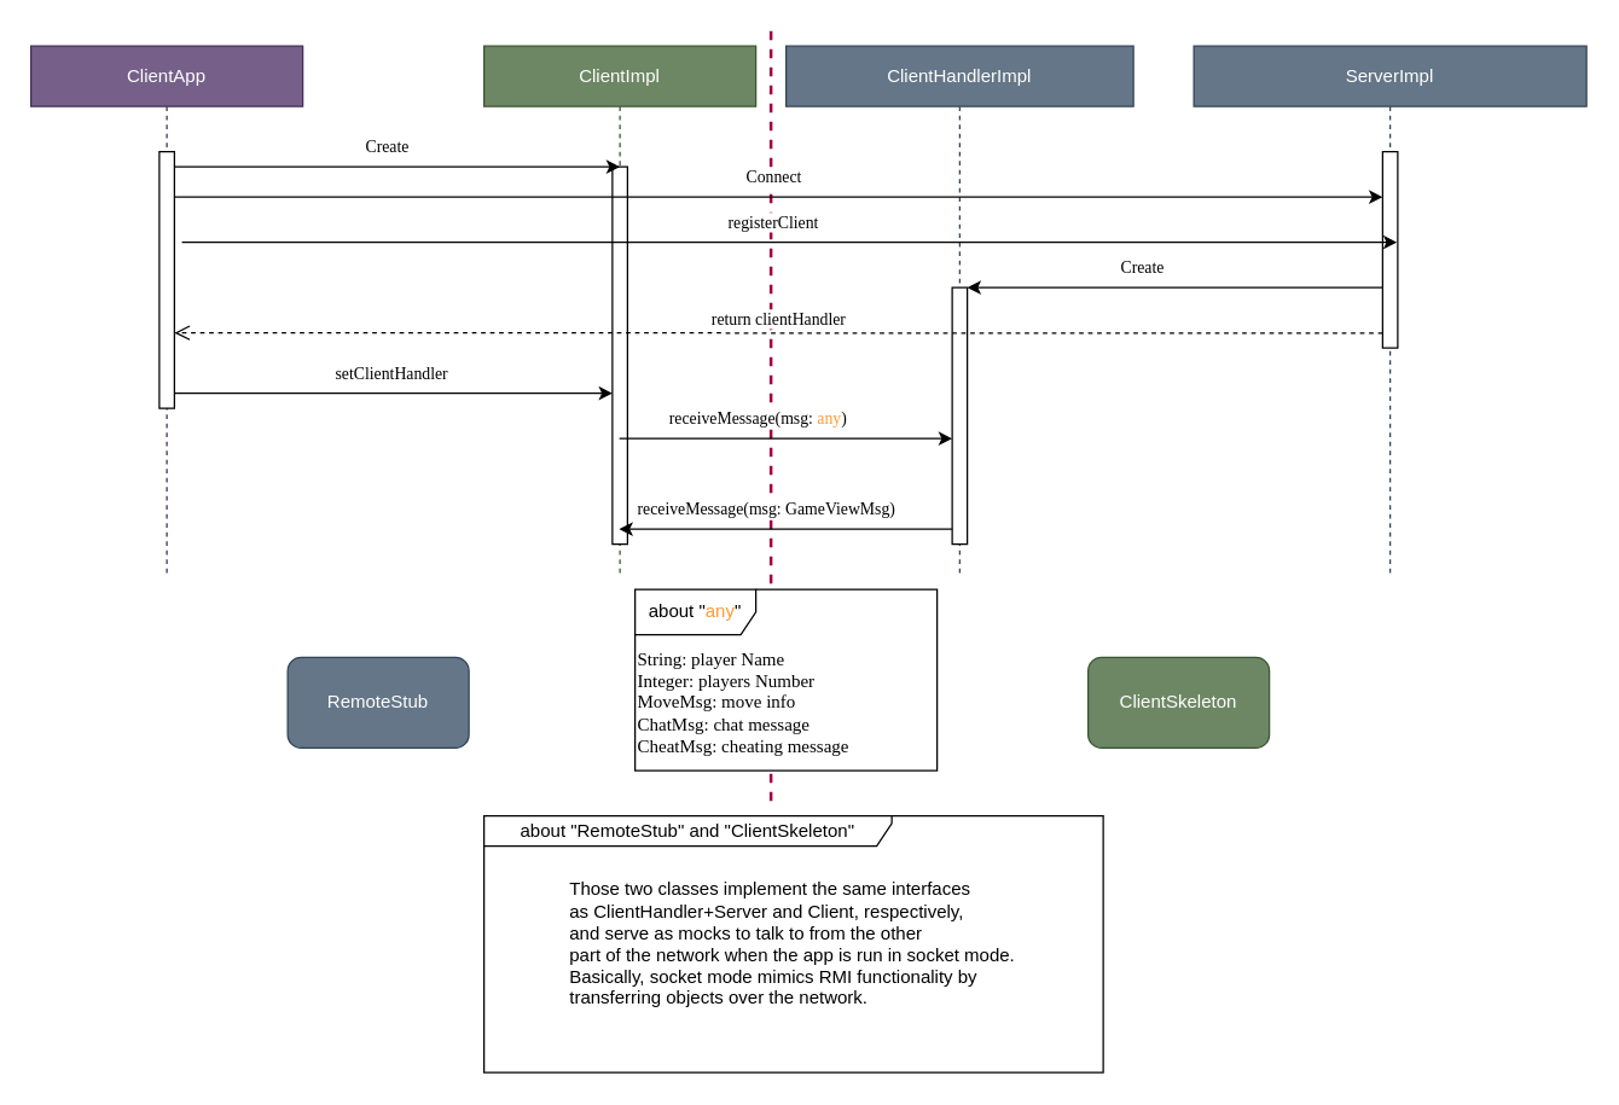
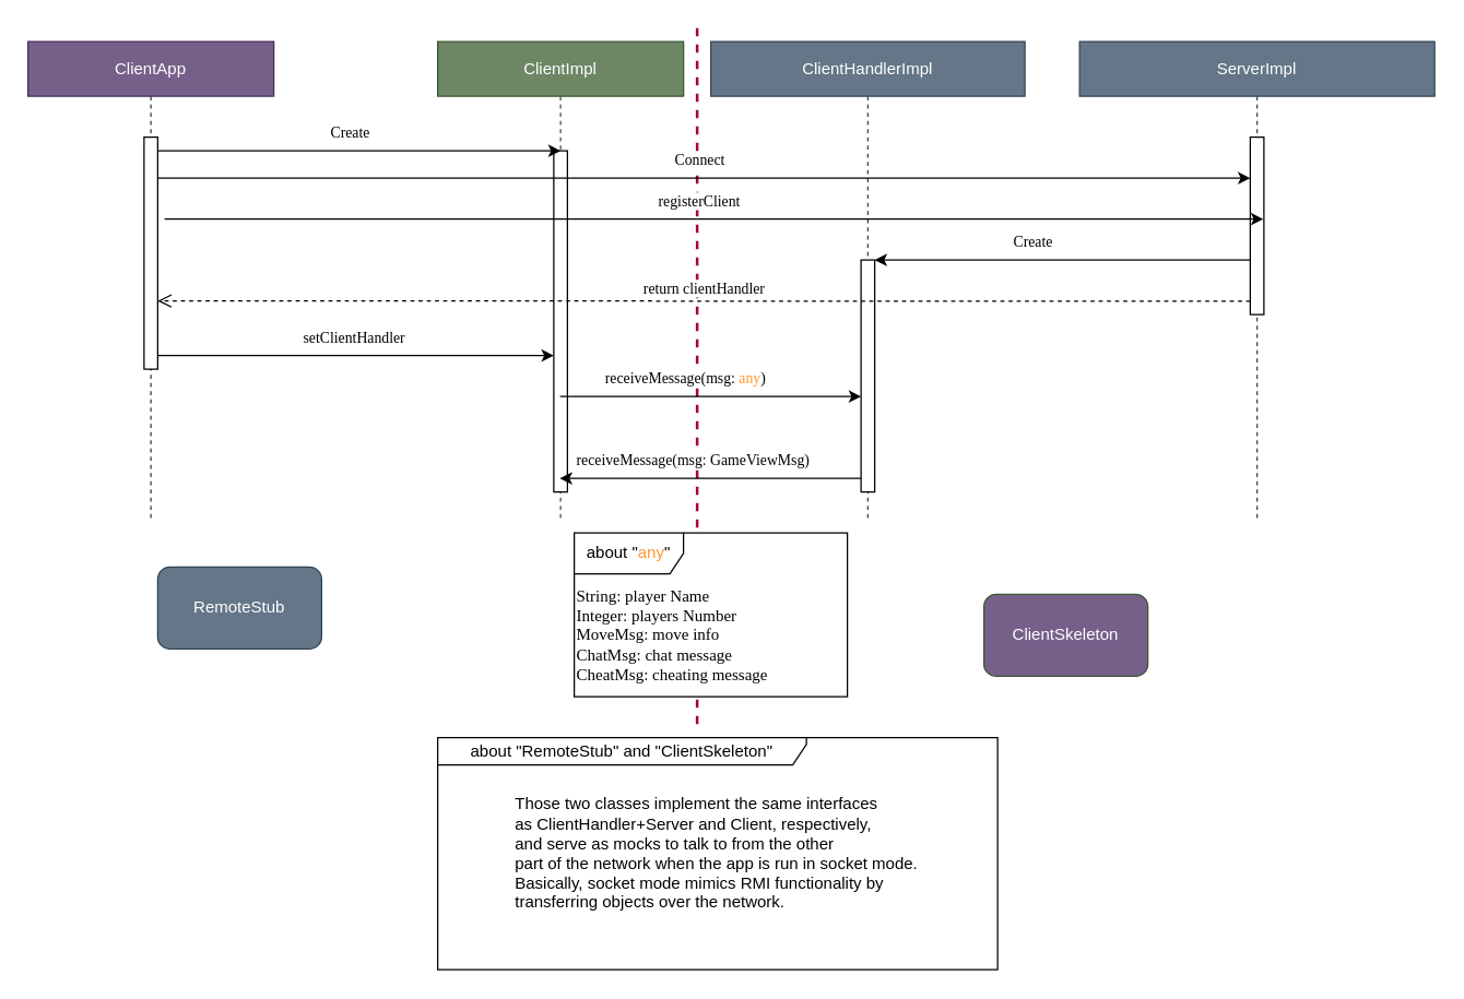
  <mxCell id="0" />
  <mxCell id="1" parent="0" />
  <mxCell id="2" value="" style="endArrow=none;dashed=1;html=1;strokeWidth=2;rounded=0;fillColor=#d80073;strokeColor=#A50040;" parent="1" edge="1"><mxGeometry width="50" height="50" relative="1" as="geometry"><mxPoint x="510" y="530" as="sourcePoint" /><mxPoint x="510" y="20" as="targetPoint" /></mxGeometry></mxCell>
  <mxCell id="3" value="ClientImpl" style="shape=umlLifeline;perimeter=lifelinePerimeter;whiteSpace=wrap;html=1;container=1;dropTarget=0;collapsible=0;recursiveResize=0;outlineConnect=0;portConstraint=eastwest;newEdgeStyle={&quot;edgeStyle&quot;:&quot;elbowEdgeStyle&quot;,&quot;elbow&quot;:&quot;vertical&quot;,&quot;curved&quot;:0,&quot;rounded&quot;:0};fillColor=#6d8764;fontColor=#ffffff;strokeColor=#3A5431;" parent="1" vertex="1"><mxGeometry x="320" y="30" width="180" height="350" as="geometry" /></mxCell>
  <mxCell id="4" value="" style="html=1;points=[];perimeter=orthogonalPerimeter;outlineConnect=0;targetShapes=umlLifeline;portConstraint=eastwest;newEdgeStyle={&quot;edgeStyle&quot;:&quot;elbowEdgeStyle&quot;,&quot;elbow&quot;:&quot;vertical&quot;,&quot;curved&quot;:0,&quot;rounded&quot;:0};" parent="3" vertex="1"><mxGeometry x="85" y="80" width="10" height="250" as="geometry" /></mxCell>
  <mxCell id="5" value="&lt;div&gt;ClientHandlerImpl&lt;/div&gt;" style="shape=umlLifeline;perimeter=lifelinePerimeter;whiteSpace=wrap;html=1;container=1;dropTarget=0;collapsible=0;recursiveResize=0;outlineConnect=0;portConstraint=eastwest;newEdgeStyle={&quot;edgeStyle&quot;:&quot;elbowEdgeStyle&quot;,&quot;elbow&quot;:&quot;vertical&quot;,&quot;curved&quot;:0,&quot;rounded&quot;:0};fillColor=#647687;fontColor=#ffffff;strokeColor=#314354;" parent="1" vertex="1"><mxGeometry x="520" y="30" width="230" height="350" as="geometry" /></mxCell>
  <mxCell id="6" value="" style="html=1;points=[];perimeter=orthogonalPerimeter;outlineConnect=0;targetShapes=umlLifeline;portConstraint=eastwest;newEdgeStyle={&quot;edgeStyle&quot;:&quot;elbowEdgeStyle&quot;,&quot;elbow&quot;:&quot;vertical&quot;,&quot;curved&quot;:0,&quot;rounded&quot;:0};" parent="5" vertex="1"><mxGeometry x="110" y="160" width="10" height="170" as="geometry" /></mxCell>
  <mxCell id="7" value="&lt;div&gt;ServerImpl&lt;br&gt;&lt;/div&gt;" style="shape=umlLifeline;perimeter=lifelinePerimeter;whiteSpace=wrap;html=1;container=1;dropTarget=0;collapsible=0;recursiveResize=0;outlineConnect=0;portConstraint=eastwest;newEdgeStyle={&quot;edgeStyle&quot;:&quot;elbowEdgeStyle&quot;,&quot;elbow&quot;:&quot;vertical&quot;,&quot;curved&quot;:0,&quot;rounded&quot;:0};fillColor=#647687;fontColor=#ffffff;strokeColor=#314354;" parent="1" vertex="1"><mxGeometry x="790" y="30" width="260" height="350" as="geometry" /></mxCell>
  <mxCell id="8" value="" style="html=1;points=[];perimeter=orthogonalPerimeter;outlineConnect=0;targetShapes=umlLifeline;portConstraint=eastwest;newEdgeStyle={&quot;edgeStyle&quot;:&quot;elbowEdgeStyle&quot;,&quot;elbow&quot;:&quot;vertical&quot;,&quot;curved&quot;:0,&quot;rounded&quot;:0};" parent="7" vertex="1"><mxGeometry x="125" y="70" width="10" height="130" as="geometry" /></mxCell>
  <mxCell id="9" value="" style="endArrow=classic;html=1;rounded=0;verticalAlign=top;" parent="1" edge="1"><mxGeometry width="50" height="50" relative="1" as="geometry"><mxPoint x="115" y="110" as="sourcePoint" /><mxPoint x="410" y="110" as="targetPoint" /></mxGeometry></mxCell>
  <mxCell id="10" value="&lt;div&gt;Create&lt;/div&gt;" style="edgeLabel;html=1;align=left;verticalAlign=bottom;resizable=0;points=[];horizontal=1;labelBackgroundColor=default;spacingTop=0;spacingBottom=5;fontFamily=Lucida Console;" parent="9" vertex="1" connectable="0"><mxGeometry x="-0.083" y="-3" relative="1" as="geometry"><mxPoint x="-10" y="-3" as="offset" /></mxGeometry></mxCell>
  <mxCell id="11" value="&lt;div&gt;ClientApp&lt;/div&gt;" style="shape=umlLifeline;perimeter=lifelinePerimeter;whiteSpace=wrap;html=1;container=1;dropTarget=0;collapsible=0;recursiveResize=0;outlineConnect=0;portConstraint=eastwest;newEdgeStyle={&quot;edgeStyle&quot;:&quot;elbowEdgeStyle&quot;,&quot;elbow&quot;:&quot;vertical&quot;,&quot;curved&quot;:0,&quot;rounded&quot;:0};fillColor=#76608a;fontColor=#ffffff;strokeColor=#432D57;" parent="1" vertex="1"><mxGeometry x="20" y="30" width="180" height="350" as="geometry" /></mxCell>
  <mxCell id="12" value="" style="html=1;points=[];perimeter=orthogonalPerimeter;outlineConnect=0;targetShapes=umlLifeline;portConstraint=eastwest;newEdgeStyle={&quot;edgeStyle&quot;:&quot;elbowEdgeStyle&quot;,&quot;elbow&quot;:&quot;vertical&quot;,&quot;curved&quot;:0,&quot;rounded&quot;:0};" parent="11" vertex="1"><mxGeometry x="85" y="70" width="10" height="170" as="geometry" /></mxCell>
  <mxCell id="13" value="" style="endArrow=classic;html=1;rounded=0;verticalAlign=top;" parent="1" target="8" edge="1"><mxGeometry width="50" height="50" relative="1" as="geometry"><mxPoint x="115" y="130" as="sourcePoint" /><mxPoint x="915" y="130" as="targetPoint" /></mxGeometry></mxCell>
  <mxCell id="14" value="&lt;div&gt;Connect&lt;/div&gt;" style="edgeLabel;html=1;align=left;verticalAlign=bottom;resizable=0;points=[];horizontal=1;labelBackgroundColor=default;spacingTop=0;spacingBottom=5;fontFamily=Lucida Console;" parent="13" vertex="1" connectable="0"><mxGeometry x="-0.083" y="-3" relative="1" as="geometry"><mxPoint x="10" y="-3" as="offset" /></mxGeometry></mxCell>
  <mxCell id="15" value="" style="endArrow=classic;html=1;rounded=0;verticalAlign=top;" parent="1" edge="1"><mxGeometry width="50" height="50" relative="1" as="geometry"><mxPoint x="120" y="160" as="sourcePoint" /><mxPoint x="924.5" y="160" as="targetPoint" /></mxGeometry></mxCell>
  <mxCell id="16" value="&lt;div&gt;registerClient&lt;/div&gt;" style="edgeLabel;html=1;align=left;verticalAlign=bottom;resizable=0;points=[];horizontal=1;labelBackgroundColor=default;spacingTop=0;spacingBottom=5;fontFamily=Lucida Console;" parent="15" vertex="1" connectable="0"><mxGeometry x="-0.083" y="-3" relative="1" as="geometry"><mxPoint x="-9" y="-3" as="offset" /></mxGeometry></mxCell>
  <mxCell id="17" value="&lt;div&gt;return clientHandler&lt;/div&gt;" style="html=1;verticalAlign=bottom;endArrow=open;dashed=1;endSize=8;edgeStyle=elbowEdgeStyle;elbow=vertical;curved=0;rounded=0;fontFamily=Lucida Console;" parent="1" edge="1"><mxGeometry relative="1" as="geometry"><mxPoint x="915" y="220.223" as="sourcePoint" /><mxPoint x="115" y="220.223" as="targetPoint" /></mxGeometry></mxCell>
  <mxCell id="18" value="" style="endArrow=classic;html=1;rounded=0;verticalAlign=top;" parent="1" edge="1"><mxGeometry width="50" height="50" relative="1" as="geometry"><mxPoint x="915" y="190" as="sourcePoint" /><mxPoint x="640" y="190" as="targetPoint" /></mxGeometry></mxCell>
  <mxCell id="19" value="&lt;div&gt;Create&lt;/div&gt;" style="edgeLabel;html=1;align=left;verticalAlign=bottom;resizable=0;points=[];horizontal=1;labelBackgroundColor=default;spacingTop=0;spacingBottom=5;fontFamily=Lucida Console;" parent="18" vertex="1" connectable="0"><mxGeometry x="-0.083" y="-3" relative="1" as="geometry"><mxPoint x="-49" y="3" as="offset" /></mxGeometry></mxCell>
  <mxCell id="20" value="" style="endArrow=classic;html=1;rounded=0;verticalAlign=top;" parent="1" edge="1"><mxGeometry width="50" height="50" relative="1" as="geometry"><mxPoint x="115" y="260" as="sourcePoint" /><mxPoint x="405" y="260" as="targetPoint" /></mxGeometry></mxCell>
  <mxCell id="21" value="&lt;div&gt;setClientHandler&lt;/div&gt;" style="edgeLabel;html=1;align=left;verticalAlign=bottom;resizable=0;points=[];horizontal=1;labelBackgroundColor=default;spacingTop=0;spacingBottom=5;fontFamily=Lucida Console;" parent="20" vertex="1" connectable="0"><mxGeometry x="-0.083" y="-3" relative="1" as="geometry"><mxPoint x="-28" y="-3" as="offset" /></mxGeometry></mxCell>
  <mxCell id="22" value="" style="endArrow=classic;html=1;rounded=0;verticalAlign=top;" parent="1" edge="1"><mxGeometry width="50" height="50" relative="1" as="geometry"><mxPoint x="409.63" y="290" as="sourcePoint" /><mxPoint x="630" y="290" as="targetPoint" /></mxGeometry></mxCell>
  <mxCell id="23" value="&lt;div&gt;receiveMessage(msg: &lt;font color=&quot;#ff9933&quot;&gt;any&lt;/font&gt;)&lt;/div&gt;" style="edgeLabel;html=1;align=left;verticalAlign=bottom;resizable=0;points=[];horizontal=1;labelBackgroundColor=default;spacingTop=0;spacingBottom=5;fontFamily=Lucida Console;" parent="22" vertex="1" connectable="0"><mxGeometry x="-0.083" y="-3" relative="1" as="geometry"><mxPoint x="-70" y="-3" as="offset" /></mxGeometry></mxCell>
  <mxCell id="24" value="" style="endArrow=classic;html=1;rounded=0;verticalAlign=top;" parent="1" source="6" target="3" edge="1"><mxGeometry width="50" height="50" relative="1" as="geometry"><mxPoint x="430" y="370" as="sourcePoint" /><mxPoint x="650.37" y="370" as="targetPoint" /><Array as="points"><mxPoint x="480" y="350" /></Array></mxGeometry></mxCell>
  <mxCell id="25" value="&lt;div&gt;receiveMessage(msg: GameViewMsg)&lt;/div&gt;" style="edgeLabel;html=1;align=left;verticalAlign=bottom;resizable=0;points=[];horizontal=1;labelBackgroundColor=default;spacingTop=0;spacingBottom=5;fontFamily=Lucida Console;" parent="24" vertex="1" connectable="0"><mxGeometry x="-0.083" y="-3" relative="1" as="geometry"><mxPoint x="-109" y="3" as="offset" /></mxGeometry></mxCell>
  <mxCell id="26" value="about &quot;&lt;font color=&quot;#ff9933&quot;&gt;any&lt;/font&gt;&quot;" style="shape=umlFrame;whiteSpace=wrap;html=1;pointerEvents=0;width=80;height=30;fillColor=default;shadow=0;gradientColor=none;swimlaneFillColor=default;" parent="1" vertex="1"><mxGeometry x="420" y="390" width="200" height="120" as="geometry" /></mxCell>
  <mxCell id="27" value="&lt;div align=&quot;left&quot;&gt;&lt;font face=&quot;Lucida Console&quot;&gt;String: player Name&lt;br&gt;Integer: players Number&lt;/font&gt;&lt;/div&gt;&lt;div align=&quot;left&quot;&gt;&lt;font face=&quot;Lucida Console&quot;&gt;MoveMsg: move info&lt;br&gt;&lt;/font&gt;&lt;/div&gt;&lt;div align=&quot;left&quot;&gt;&lt;font face=&quot;Lucida Console&quot;&gt;ChatMsg: chat message&lt;/font&gt;&lt;/div&gt;&lt;div align=&quot;left&quot;&gt;&lt;font face=&quot;Lucida Console&quot;&gt;CheatMsg: cheating message&lt;/font&gt;&lt;/div&gt;" style="text;html=1;align=left;verticalAlign=middle;resizable=0;points=[];autosize=1;strokeColor=none;fillColor=none;" parent="1" vertex="1"><mxGeometry x="420" y="420" width="210" height="90" as="geometry" /></mxCell>
- <mxCell id="28" value="RemoteStub" style="rounded=1;whiteSpace=wrap;html=1;fillColor=#647687;fontColor=#ffffff;strokeColor=#314354;" vertex="1" parent="1"><mxGeometry x="190" y="435" width="120" height="60" as="geometry" /></mxCell>
- <mxCell id="29" value="&lt;div&gt;ClientSkeleton&lt;/div&gt;" style="rounded=1;whiteSpace=wrap;html=1;fillColor=#6d8764;fontColor=#ffffff;strokeColor=#3A5431;" vertex="1" parent="1"><mxGeometry x="720" y="435" width="120" height="60" as="geometry" /></mxCell>
+ <mxCell id="28" value="RemoteStub" style="rounded=1;whiteSpace=wrap;html=1;fillColor=#647687;fontColor=#ffffff;strokeColor=#314354;" vertex="1" parent="1"><mxGeometry x="115" y="415" width="120" height="60" as="geometry" /></mxCell>
+ <mxCell id="29" value="&lt;div&gt;ClientSkeleton&lt;/div&gt;" style="rounded=1;whiteSpace=wrap;html=1;fillColor=#76608a;fontColor=#ffffff;strokeColor=#3A5431;" vertex="1" parent="1"><mxGeometry x="720" y="435" width="120" height="60" as="geometry" /></mxCell>
  <mxCell id="30" value="&lt;div&gt;about &quot;RemoteStub&quot; and &quot;ClientSkeleton&quot;&lt;/div&gt;" style="shape=umlFrame;whiteSpace=wrap;html=1;pointerEvents=0;width=270;height=20;fillColor=default;shadow=0;gradientColor=none;swimlaneFillColor=default;" vertex="1" parent="1"><mxGeometry x="320" y="540" width="410" height="170" as="geometry" /></mxCell>
  <mxCell id="31" value="&lt;div&gt;Those two classes implement the same interfaces&lt;/div&gt;&lt;div&gt;as ClientHandler+Server and Client, respectively,&lt;/div&gt;&lt;div&gt;and serve as mocks to talk to from the other&lt;/div&gt;&lt;div&gt;part of the network when the app is run in socket mode.&lt;/div&gt;&lt;div&gt;Basically, socket mode mimics RMI functionality by&lt;br&gt;&lt;/div&gt;&lt;div&gt;transferring objects over the network.&lt;br&gt;&lt;/div&gt;" style="text;html=1;align=left;verticalAlign=middle;resizable=0;points=[];autosize=1;strokeColor=none;fillColor=none;" vertex="1" parent="1"><mxGeometry x="375" y="575" width="320" height="100" as="geometry" /></mxCell>
